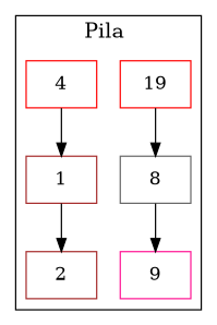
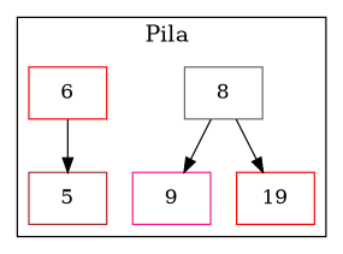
  digraph {
    node [color=red shape=record]
    9 [color=deeppink]
    8 [color=gray40]
    19
-   6 [label=4]
-   5 [color=brown label=1]
-   2 [color=brown]
+   6
+   5 [color=brown]
    subgraph cluster_1 {
      fontsize=16
      label="Pila "
      9
      8
      19
      6
      5
-     2
    }
    8 -> 9
-   19 -> 8
+   8 -> 19
    6 -> 5
-   5 -> 2
  }
